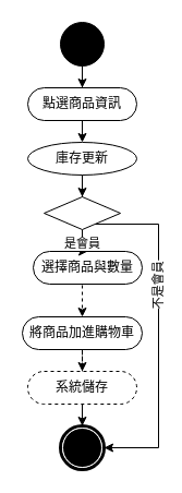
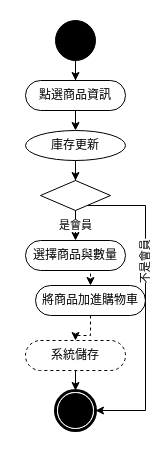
  <mxCell id="0" />
  <mxCell id="1" parent="0" />
  <mxCell id="2" style="edgeStyle=orthogonalEdgeStyle;rounded=0;orthogonalLoop=1;jettySize=auto;html=1;entryX=0.5;entryY=0;entryDx=0;entryDy=0;" parent="1" source="3" target="5" edge="1"><mxGeometry relative="1" as="geometry"><mxPoint x="75" y="50" as="targetPoint" /></mxGeometry></mxCell>
  <mxCell id="3" value="" style="ellipse;whiteSpace=wrap;html=1;rounded=0;shadow=0;comic=0;labelBackgroundColor=none;strokeWidth=1;fillColor=#000000;fontFamily=Verdana;fontSize=12;align=center;" parent="1" vertex="1"><mxGeometry x="55" y="20" width="40" height="40" as="geometry" /></mxCell>
  <mxCell id="4" style="edgeStyle=orthogonalEdgeStyle;rounded=0;orthogonalLoop=1;jettySize=auto;html=1;entryX=0.5;entryY=0;entryDx=0;entryDy=0;" parent="1" target="16" edge="1"><mxGeometry relative="1" as="geometry"><mxPoint x="75" y="100" as="sourcePoint" /></mxGeometry></mxCell>
  <mxCell id="5" value="點選商品資訊" style="rounded=1;whiteSpace=wrap;html=1;shadow=0;comic=0;labelBackgroundColor=none;strokeWidth=1;fontFamily=Verdana;fontSize=12;align=center;arcSize=50;" parent="1" vertex="1"><mxGeometry x="25" y="80" width="100" height="30" as="geometry" /></mxCell>
  <mxCell id="6" style="edgeStyle=orthogonalEdgeStyle;rounded=0;orthogonalLoop=1;jettySize=auto;html=1;entryX=0.5;entryY=0;entryDx=0;entryDy=0;exitX=0.5;exitY=1;exitDx=0;exitDy=0;dashed=1;" parent="1" source="7" target="10" edge="1"><mxGeometry relative="1" as="geometry"><mxPoint x="75" y="330" as="targetPoint" /></mxGeometry></mxCell>
- <mxCell id="7" value="選擇商品與數量" style="rounded=1;whiteSpace=wrap;html=1;shadow=0;comic=0;labelBackgroundColor=none;strokeWidth=1;fontFamily=Verdana;fontSize=12;align=center;arcSize=50;" parent="1" vertex="1"><mxGeometry x="30" y="230" width="100" height="30" as="geometry" /></mxCell>
+ <mxCell id="7" value="選擇商品與數量" style="rounded=1;whiteSpace=wrap;html=1;shadow=0;comic=0;labelBackgroundColor=none;strokeWidth=1;fontFamily=Verdana;fontSize=12;align=center;arcSize=50;" parent="1" vertex="1"><mxGeometry x="25" y="240" width="100" height="30" as="geometry" /></mxCell>
  <mxCell id="8" style="edgeStyle=orthogonalEdgeStyle;rounded=0;orthogonalLoop=1;jettySize=auto;html=1;entryX=0.5;entryY=0;entryDx=0;entryDy=0;exitX=0.5;exitY=1;exitDx=0;exitDy=0;" parent="1" source="14" target="17" edge="1"><mxGeometry relative="1" as="geometry"><mxPoint x="75" y="390" as="targetPoint" /><mxPoint x="170" y="410" as="sourcePoint" /></mxGeometry></mxCell>
  <mxCell id="9" style="edgeStyle=orthogonalEdgeStyle;rounded=0;orthogonalLoop=1;jettySize=auto;html=1;entryX=0.5;entryY=0;entryDx=0;entryDy=0;dashed=1;" parent="1" source="10" target="14" edge="1"><mxGeometry relative="1" as="geometry"><mxPoint x="75" y="360" as="targetPoint" /></mxGeometry></mxCell>
- <mxCell id="10" value="將商品加進購物車" style="rounded=1;whiteSpace=wrap;html=1;shadow=0;comic=0;labelBackgroundColor=none;strokeWidth=1;fontFamily=Verdana;fontSize=12;align=center;arcSize=50;" parent="1" vertex="1"><mxGeometry x="20" y="290" width="110" height="30" as="geometry" /></mxCell>
+ <mxCell id="10" value="將商品加進購物車" style="rounded=1;whiteSpace=wrap;html=1;shadow=0;comic=0;labelBackgroundColor=none;strokeWidth=1;fontFamily=Verdana;fontSize=12;align=center;arcSize=50;" parent="1" vertex="1"><mxGeometry x="35" y="285" width="110" height="30" as="geometry" /></mxCell>
  <mxCell id="11" value="是會員" style="edgeStyle=orthogonalEdgeStyle;rounded=0;orthogonalLoop=1;jettySize=auto;html=1;entryX=0.5;entryY=0;entryDx=0;entryDy=0;" parent="1" source="13" target="7" edge="1"><mxGeometry relative="1" as="geometry"><mxPoint x="5" y="205" as="targetPoint" /></mxGeometry></mxCell>
  <mxCell id="12" value="不是會員" style="edgeStyle=orthogonalEdgeStyle;rounded=0;orthogonalLoop=1;jettySize=auto;html=1;entryX=1;entryY=0.5;entryDx=0;entryDy=0;horizontal=0;" parent="1" source="13" target="17" edge="1"><mxGeometry x="-0.266" relative="1" as="geometry"><Array as="points"><mxPoint x="145" y="205" /><mxPoint x="145" y="410" /></Array><mxPoint as="offset" /><mxPoint x="111.75" y="390" as="targetPoint" /></mxGeometry></mxCell>
  <mxCell id="13" value="" style="rhombus;whiteSpace=wrap;html=1;" parent="1" vertex="1"><mxGeometry x="40" y="180" width="70" height="30" as="geometry" /></mxCell>
  <mxCell id="14" value="系統儲存" style="rounded=1;whiteSpace=wrap;html=1;shadow=0;comic=0;labelBackgroundColor=none;strokeWidth=1;fontFamily=Verdana;fontSize=12;align=center;arcSize=50;dashed=1;" parent="1" vertex="1"><mxGeometry x="25" y="340" width="100" height="30" as="geometry" /></mxCell>
  <mxCell id="15" style="edgeStyle=orthogonalEdgeStyle;rounded=0;orthogonalLoop=1;jettySize=auto;html=1;entryX=0.5;entryY=0;entryDx=0;entryDy=0;" parent="1" source="16" target="13" edge="1"><mxGeometry relative="1" as="geometry"><mxPoint x="185" y="130" as="targetPoint" /></mxGeometry></mxCell>
  <mxCell id="16" value="庫存更新" style="ellipse;whiteSpace=wrap;html=1;shadow=0;comic=0;labelBackgroundColor=none;strokeWidth=1;fontFamily=Verdana;fontSize=12;align=center;arcSize=50;" parent="1" vertex="1"><mxGeometry x="25" y="130" width="100" height="30" as="geometry" /></mxCell>
  <mxCell id="17" value="" style="shape=mxgraph.bpmn.shape;html=1;verticalLabelPosition=bottom;labelBackgroundColor=#ffffff;verticalAlign=top;perimeter=ellipsePerimeter;outline=end;symbol=terminate;rounded=0;shadow=0;comic=0;strokeWidth=1;fontFamily=Verdana;fontSize=12;align=center;" parent="1" vertex="1"><mxGeometry x="55" y="390" width="40" height="40" as="geometry" /></mxCell>
